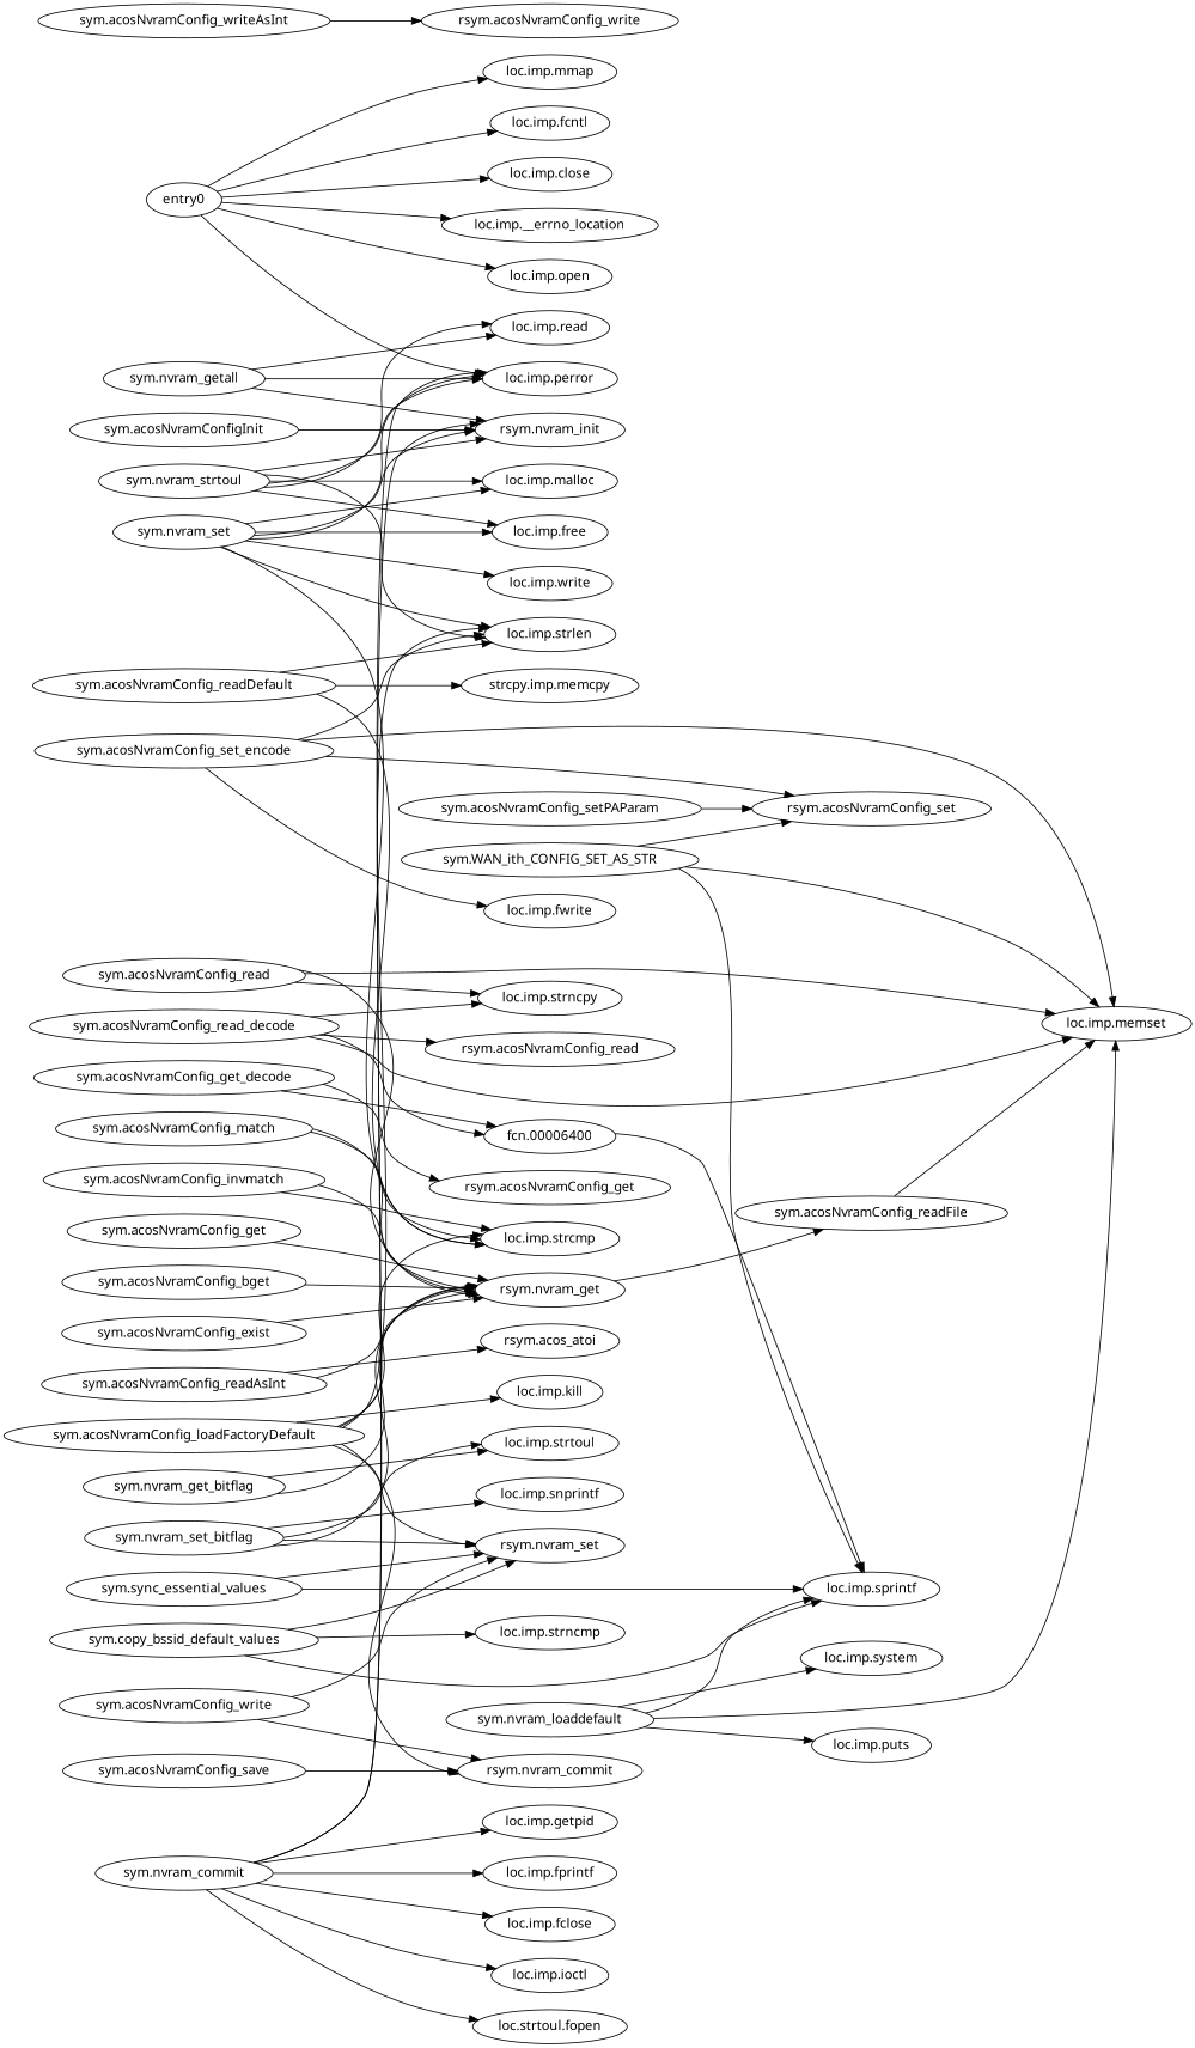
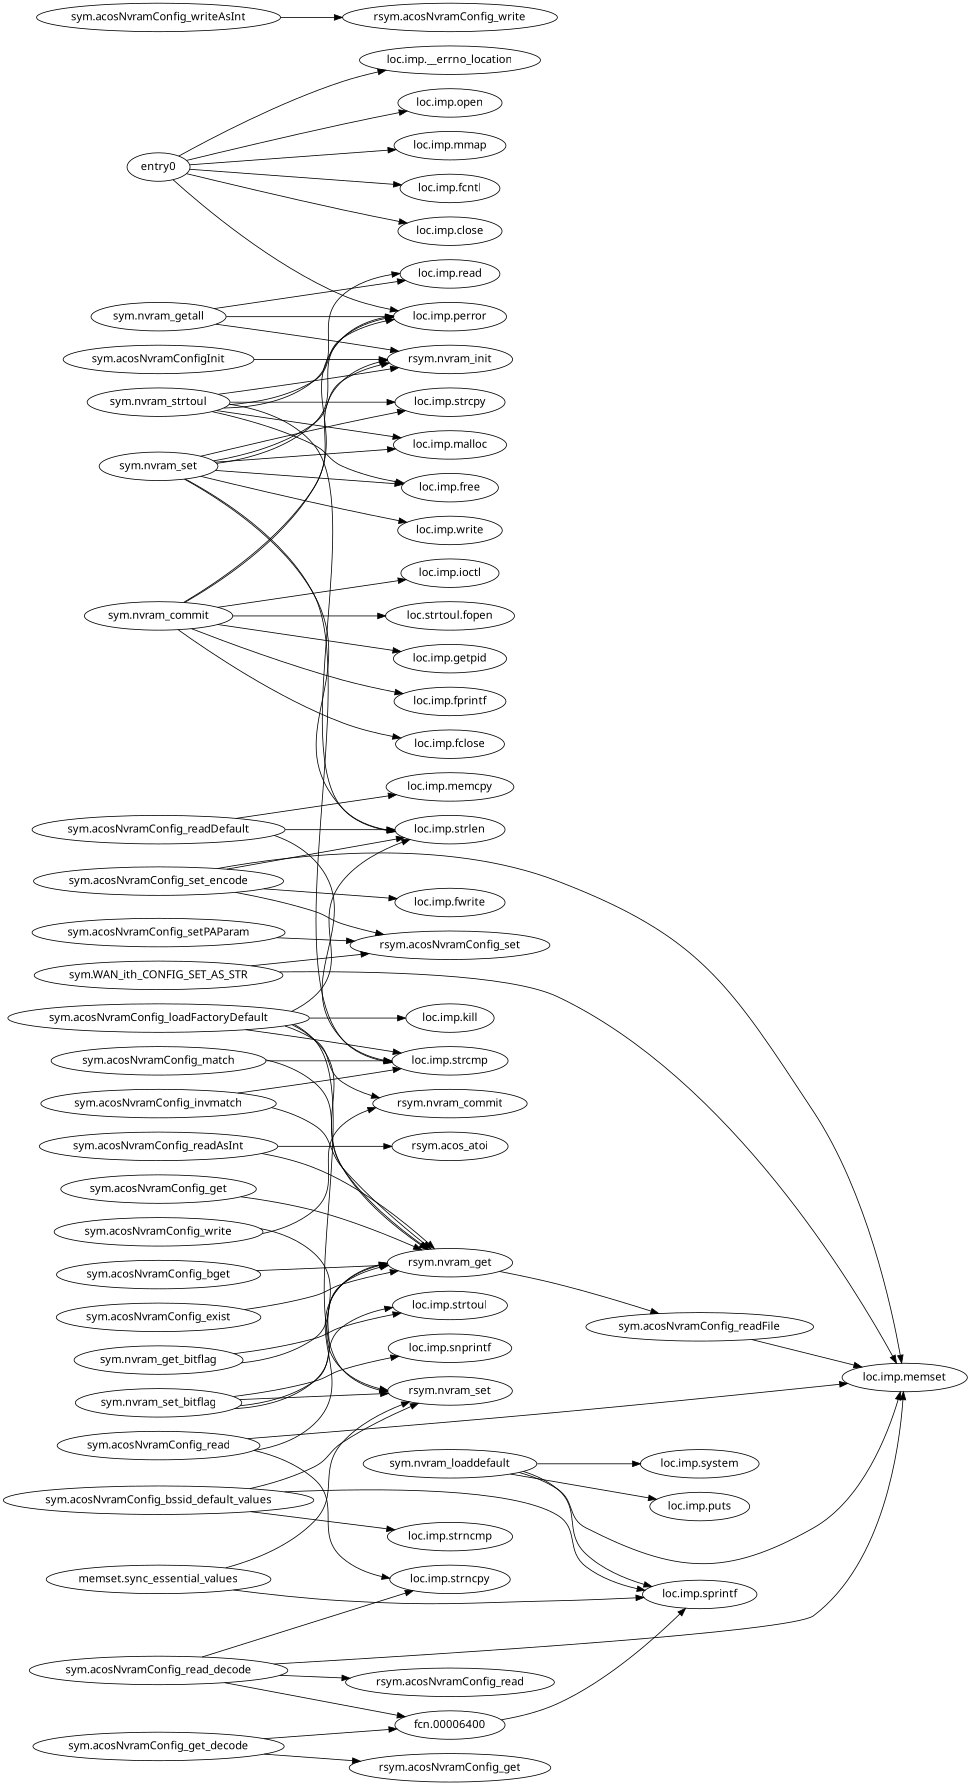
  digraph {
    fontname="Noto Sans"
    rankdir=LR
    node [fontname="Noto Sans"]
    edge [fontname="Noto Sans"]
    n1 [label=entry0]
    n2 [label="loc.imp.open"]
    n3 [label="loc.imp.mmap"]
    n4 [label="loc.imp.fcntl"]
    n5 [label="loc.imp.close"]
    n6 [label="loc.imp.perror"]
    n7 [label="loc.imp.__errno_location"]
    n8 [label="sym.nvram_set_bitflag"]
    n9 [label="rsym.nvram_get"]
    n10 [label="loc.imp.strtoul"]
    n11 [label="loc.imp.snprintf"]
    n12 [label="rsym.nvram_set"]
    n13 [label="sym.acosNvramConfig_readFile"]
    n14 [label="sym.nvram_getall"]
    n15 [label="loc.imp.read"]
    n16 [label="rsym.nvram_init"]
    n17 [label="loc.imp.memset"]
    n18 [label="sym.acosNvramConfig_readAsInt"]
    n19 [label="rsym.acos_atoi"]
    n20 [label="sym.acosNvramConfig_writeAsInt"]
    n21 [label="rsym.acosNvramConfig_write"]
-   n22 [label="sym.copy_bssid_default_values"]
+   n22 [label="sym.acosNvramConfig_bssid_default_values"]
    n23 [label="loc.imp.strncmp"]
    n24 [label="loc.imp.sprintf"]
    n25 [label="sym.acosNvramConfig_set_encode"]
    n26 [label="loc.imp.strlen"]
    n27 [label="rsym.acosNvramConfig_set"]
    n28 [label="loc.imp.fwrite"]
    n29 [label="sym.acosNvramConfig_read"]
    n30 [label="loc.imp.strncpy"]
    n31 [label="sym.acosNvramConfig_read_decode"]
    n32 [label="rsym.acosNvramConfig_read"]
    n33 [label="fcn.00006400"]
    n34 [label="sym.acosNvramConfig_exist"]
    n35 [label="sym.acosNvramConfig_get"]
    n36 [label="sym.acosNvramConfig_invmatch"]
    n37 [label="loc.imp.strcmp"]
    n38 [label="sym.nvram_set"]
    n39 [label="loc.imp.write"]
    n40 [label="loc.imp.free"]
+   n41 [label="loc.imp.strcpy"]
    n42 [label="loc.imp.malloc"]
    n43 [label="sym.acosNvramConfig_loadFactoryDefault"]
    n44 [label="rsym.nvram_commit"]
    n45 [label="loc.imp.kill"]
    n46 [label="sym.acosNvramConfig_match"]
    n47 [label="sym.nvram_strtoul"]
    n48 [label="sym.nvram_commit"]
    n49 [label="loc.strtoul.fopen"]
    n50 [label="loc.imp.getpid"]
    n51 [label="loc.imp.fprintf"]
    n52 [label="loc.imp.fclose"]
    n53 [label="loc.imp.ioctl"]
    n54 [label="sym.WAN_ith_CONFIG_SET_AS_STR"]
    n55 [label="sym.acosNvramConfigInit"]
    n56 [label="sym.acosNvramConfig_setPAParam"]
-   n57 [label="sym.acosNvramConfig_save"]
    n58 [label="sym.nvram_get_bitflag"]
-   n59 [label="sym.sync_essential_values"]
+   n59 [label="memset.sync_essential_values"]
    n60 [label="sym.nvram_loaddefault"]
    n61 [label="loc.imp.system"]
    n62 [label="loc.imp.puts"]
    n63 [label="sym.acosNvramConfig_bget"]
    n64 [label="sym.acosNvramConfig_get_decode"]
    n65 [label="rsym.acosNvramConfig_get"]
    n66 [label="sym.acosNvramConfig_write"]
    n67 [label="sym.acosNvramConfig_readDefault"]
-   n68 [label="strcpy.imp.memcpy"]
+   n68 [label="loc.imp.memcpy"]
    n1 -> n2
    n1 -> n3
    n1 -> n4
    n1 -> n5
    n1 -> n6
    n1 -> n7
    n8 -> n9
    n8 -> n10
    n8 -> n11
    n8 -> n12
    n9 -> n13
    n13 -> n17
    n14 -> n6
    n14 -> n15
    n14 -> n16
    n18 -> n9
    n18 -> n19
    n20 -> n21
    n22 -> n12
    n22 -> n23
    n22 -> n24
    n25 -> n17
    n25 -> n26
    n25 -> n27
    n25 -> n28
    n29 -> n9
    n29 -> n17
    n29 -> n30
    n31 -> n17
    n31 -> n30
    n31 -> n32
    n31 -> n33
    n33 -> n24
    n34 -> n9
    n35 -> n9
    n36 -> n9
    n36 -> n37
    n38 -> n6
    n38 -> n16
    n38 -> n26
    n38 -> n37
    n38 -> n39
    n38 -> n40
+   n38 -> n41
    n38 -> n42
    n43 -> n9
    n43 -> n12
    n43 -> n26
    n43 -> n37
    n43 -> n44
    n43 -> n45
    n46 -> n9
    n46 -> n37
    n47 -> n6
    n47 -> n15
    n47 -> n16
    n47 -> n26
    n47 -> n40
+   n47 -> n41
    n47 -> n42
    n48 -> n6
    n48 -> n16
    n48 -> n49
    n48 -> n50
    n48 -> n51
    n48 -> n52
    n48 -> n53
    n54 -> n17
-   n54 -> n24
    n54 -> n27
    n55 -> n16
    n56 -> n27
-   n57 -> n44
    n58 -> n9
    n58 -> n10
    n59 -> n12
    n59 -> n24
    n60 -> n17
    n60 -> n24
    n60 -> n61
    n60 -> n62
    n63 -> n9
    n64 -> n33
    n64 -> n65
    n66 -> n12
    n66 -> n44
    n67 -> n26
    n67 -> n37
    n67 -> n68
  }
